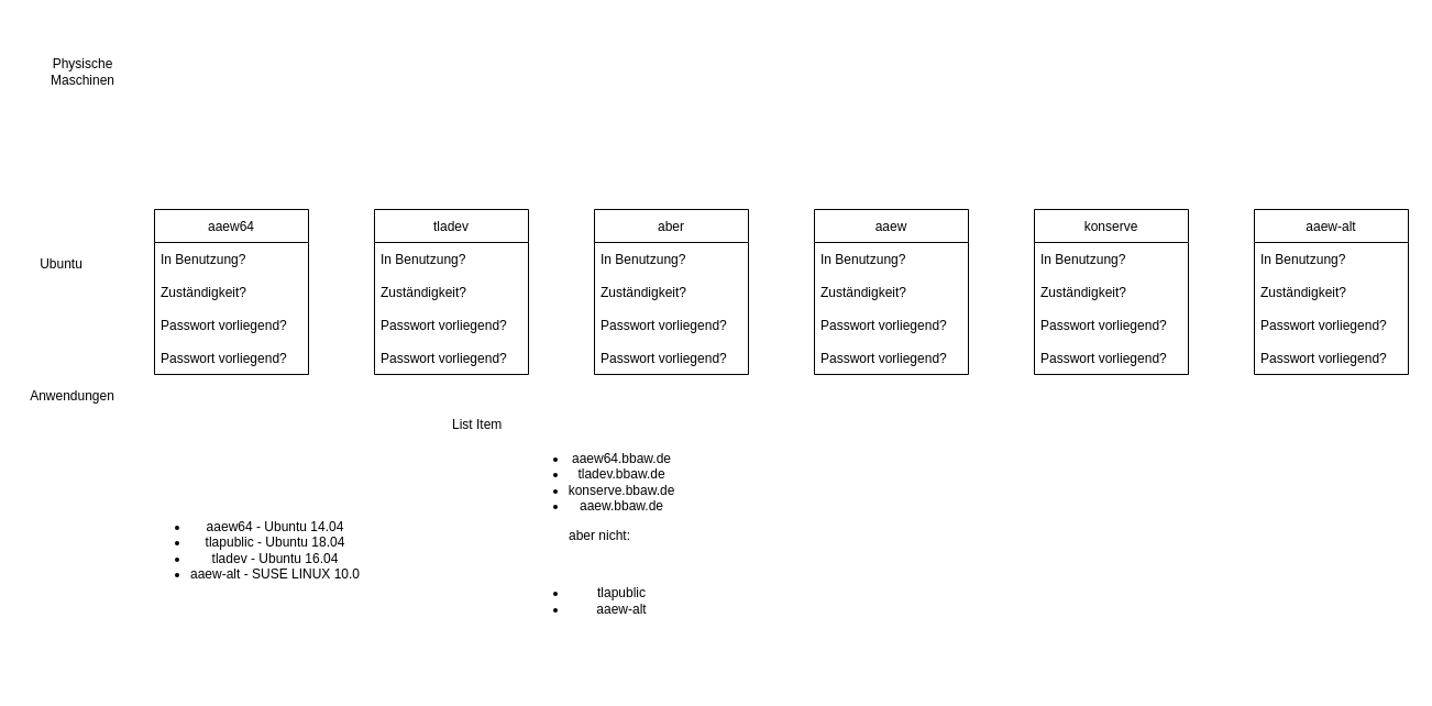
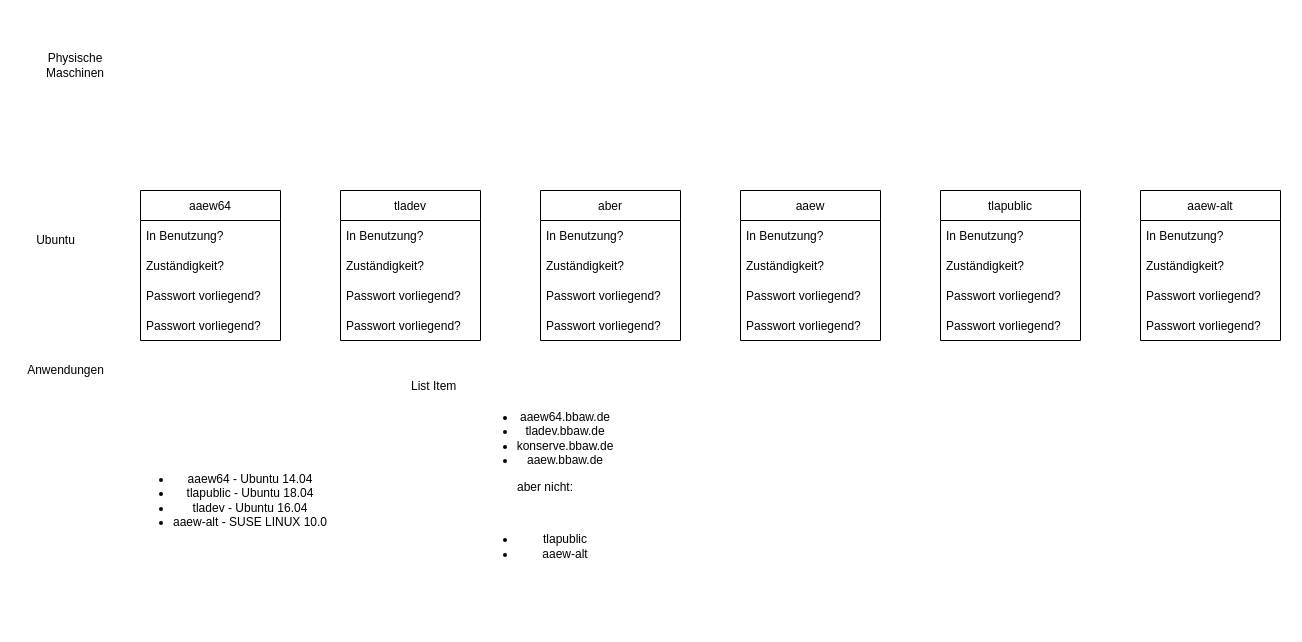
  <mxCell id="0" />
  <mxCell id="1" parent="0" />
  <mxCell id="2" value="&lt;ul class=&quot;markdown__list&quot;&gt;&lt;li&gt;&lt;span&gt;aaew64.bbaw.de&lt;/span&gt;&lt;/li&gt;&lt;li&gt;&lt;span&gt;tladev.bbaw.de&lt;/span&gt;&lt;/li&gt;&lt;li&gt;&lt;span&gt;konserve.bbaw.de&lt;/span&gt;&lt;/li&gt;&lt;li&gt;&lt;span&gt;aaew.bbaw.de&lt;/span&gt;&lt;/li&gt;&lt;/ul&gt;&lt;p&gt;aber nicht:&lt;/p&gt;&lt;br/&gt;&lt;ul class=&quot;markdown__list&quot;&gt;&lt;li&gt;&lt;span&gt;tlapublic&lt;/span&gt;&lt;/li&gt;&lt;li&gt;&lt;span&gt;aaew-alt&lt;/span&gt;&lt;/li&gt;&lt;/ul&gt;" style="text;html=1;strokeColor=none;fillColor=none;align=center;verticalAlign=middle;whiteSpace=wrap;rounded=0;" parent="1" vertex="1"><mxGeometry x="415" y="370" width="260" height="230" as="geometry" /></mxCell>
  <mxCell id="3" value="&lt;ul class=&quot;markdown__list&quot;&gt;&lt;li&gt;&lt;span&gt;aaew64 - Ubuntu 14.04&lt;/span&gt;&lt;/li&gt;&lt;li&gt;&lt;span&gt;tlapublic - Ubuntu 18.04&lt;/span&gt;&lt;/li&gt;&lt;li&gt;&lt;span&gt;tladev - Ubuntu 16.04&lt;/span&gt;&lt;/li&gt;&lt;li&gt;&lt;span&gt;aaew-alt - SUSE LINUX 10.0&lt;/span&gt;&lt;/li&gt;&lt;/ul&gt;" style="text;html=1;strokeColor=none;fillColor=none;align=center;verticalAlign=middle;whiteSpace=wrap;rounded=0;" parent="1" vertex="1"><mxGeometry x="40" y="380" width="380" height="240" as="geometry" /></mxCell>
  <mxCell id="4" value="List Item" style="text;strokeColor=none;fillColor=none;align=left;verticalAlign=middle;spacingLeft=4;spacingRight=4;overflow=hidden;points=[[0,0.5],[1,0.5]];portConstraint=eastwest;rotatable=0;" parent="1" vertex="1"><mxGeometry x="405" y="370" width="80" height="30" as="geometry" /></mxCell>
  <mxCell id="5" value="tladev" style="swimlane;fontStyle=0;childLayout=stackLayout;horizontal=1;startSize=30;horizontalStack=0;resizeParent=1;resizeParentMax=0;resizeLast=0;collapsible=1;marginBottom=0;" parent="1" vertex="1"><mxGeometry x="340" y="190" width="140" height="150" as="geometry" /></mxCell>
  <mxCell id="6" value="In Benutzung?" style="text;strokeColor=none;fillColor=none;align=left;verticalAlign=middle;spacingLeft=4;spacingRight=4;overflow=hidden;points=[[0,0.5],[1,0.5]];portConstraint=eastwest;rotatable=0;" parent="5" vertex="1"><mxGeometry y="30" width="140" height="30" as="geometry" /></mxCell>
  <mxCell id="7" value="Zuständigkeit?" style="text;strokeColor=none;fillColor=none;align=left;verticalAlign=middle;spacingLeft=4;spacingRight=4;overflow=hidden;points=[[0,0.5],[1,0.5]];portConstraint=eastwest;rotatable=0;" parent="5" vertex="1"><mxGeometry y="60" width="140" height="30" as="geometry" /></mxCell>
  <mxCell id="8" value="Passwort vorliegend?" style="text;strokeColor=none;fillColor=none;align=left;verticalAlign=middle;spacingLeft=4;spacingRight=4;overflow=hidden;points=[[0,0.5],[1,0.5]];portConstraint=eastwest;rotatable=0;" parent="5" vertex="1"><mxGeometry y="90" width="140" height="30" as="geometry" /></mxCell>
  <mxCell id="9" value="Passwort vorliegend?" style="text;strokeColor=none;fillColor=none;align=left;verticalAlign=middle;spacingLeft=4;spacingRight=4;overflow=hidden;points=[[0,0.5],[1,0.5]];portConstraint=eastwest;rotatable=0;" vertex="1" parent="5"><mxGeometry y="120" width="140" height="30" as="geometry" /></mxCell>
  <mxCell id="10" value="Physische Maschinen" style="text;html=1;strokeColor=none;fillColor=none;align=center;verticalAlign=middle;whiteSpace=wrap;rounded=0;" parent="1" vertex="1"><mxGeometry x="45" y="20" width="60" height="90" as="geometry" /></mxCell>
  <mxCell id="11" value="Ubuntu" style="text;html=1;align=center;verticalAlign=middle;resizable=0;points=[];autosize=1;strokeColor=none;fillColor=none;" parent="1" vertex="1"><mxGeometry x="30" y="230" width="50" height="20" as="geometry" /></mxCell>
- <mxCell id="12" value="Anwendungen" style="text;html=1;align=center;verticalAlign=middle;resizable=0;points=[];autosize=1;strokeColor=none;fillColor=none;" parent="1" vertex="1"><mxGeometry x="20" y="350" width="90" height="20" as="geometry" /></mxCell>
+ <mxCell id="12" value="Anwendungen" style="text;html=1;align=center;verticalAlign=middle;resizable=0;points=[];autosize=1;strokeColor=none;fillColor=none;" parent="1" vertex="1"><mxGeometry x="20" y="360" width="90" height="20" as="geometry" /></mxCell>
  <mxCell id="13" value="aaew64" style="swimlane;fontStyle=0;childLayout=stackLayout;horizontal=1;startSize=30;horizontalStack=0;resizeParent=1;resizeParentMax=0;resizeLast=0;collapsible=1;marginBottom=0;" vertex="1" parent="1"><mxGeometry x="140" y="190" width="140" height="150" as="geometry"><mxRectangle x="-720" y="200" width="70" height="30" as="alternateBounds" /></mxGeometry></mxCell>
  <mxCell id="14" value="In Benutzung?" style="text;strokeColor=none;fillColor=none;align=left;verticalAlign=middle;spacingLeft=4;spacingRight=4;overflow=hidden;points=[[0,0.5],[1,0.5]];portConstraint=eastwest;rotatable=0;" vertex="1" parent="13"><mxGeometry y="30" width="140" height="30" as="geometry" /></mxCell>
  <mxCell id="15" value="Zuständigkeit?" style="text;strokeColor=none;fillColor=none;align=left;verticalAlign=middle;spacingLeft=4;spacingRight=4;overflow=hidden;points=[[0,0.5],[1,0.5]];portConstraint=eastwest;rotatable=0;" vertex="1" parent="13"><mxGeometry y="60" width="140" height="30" as="geometry" /></mxCell>
  <mxCell id="16" value="Passwort vorliegend?" style="text;strokeColor=none;fillColor=none;align=left;verticalAlign=middle;spacingLeft=4;spacingRight=4;overflow=hidden;points=[[0,0.5],[1,0.5]];portConstraint=eastwest;rotatable=0;" vertex="1" parent="13"><mxGeometry y="90" width="140" height="30" as="geometry" /></mxCell>
  <mxCell id="17" value="Passwort vorliegend?" style="text;strokeColor=none;fillColor=none;align=left;verticalAlign=middle;spacingLeft=4;spacingRight=4;overflow=hidden;points=[[0,0.5],[1,0.5]];portConstraint=eastwest;rotatable=0;" vertex="1" parent="13"><mxGeometry y="120" width="140" height="30" as="geometry" /></mxCell>
  <mxCell id="18" value="aber" style="swimlane;fontStyle=0;childLayout=stackLayout;horizontal=1;startSize=30;horizontalStack=0;resizeParent=1;resizeParentMax=0;resizeLast=0;collapsible=1;marginBottom=0;" vertex="1" parent="1"><mxGeometry x="540" y="190" width="140" height="150" as="geometry" /></mxCell>
  <mxCell id="19" value="In Benutzung?" style="text;strokeColor=none;fillColor=none;align=left;verticalAlign=middle;spacingLeft=4;spacingRight=4;overflow=hidden;points=[[0,0.5],[1,0.5]];portConstraint=eastwest;rotatable=0;" vertex="1" parent="18"><mxGeometry y="30" width="140" height="30" as="geometry" /></mxCell>
  <mxCell id="20" value="Zuständigkeit?" style="text;strokeColor=none;fillColor=none;align=left;verticalAlign=middle;spacingLeft=4;spacingRight=4;overflow=hidden;points=[[0,0.5],[1,0.5]];portConstraint=eastwest;rotatable=0;" vertex="1" parent="18"><mxGeometry y="60" width="140" height="30" as="geometry" /></mxCell>
  <mxCell id="21" value="Passwort vorliegend?" style="text;strokeColor=none;fillColor=none;align=left;verticalAlign=middle;spacingLeft=4;spacingRight=4;overflow=hidden;points=[[0,0.5],[1,0.5]];portConstraint=eastwest;rotatable=0;" vertex="1" parent="18"><mxGeometry y="90" width="140" height="30" as="geometry" /></mxCell>
  <mxCell id="22" value="Passwort vorliegend?" style="text;strokeColor=none;fillColor=none;align=left;verticalAlign=middle;spacingLeft=4;spacingRight=4;overflow=hidden;points=[[0,0.5],[1,0.5]];portConstraint=eastwest;rotatable=0;" vertex="1" parent="18"><mxGeometry y="120" width="140" height="30" as="geometry" /></mxCell>
  <mxCell id="23" value="aaew" style="swimlane;fontStyle=0;childLayout=stackLayout;horizontal=1;startSize=30;horizontalStack=0;resizeParent=1;resizeParentMax=0;resizeLast=0;collapsible=1;marginBottom=0;" vertex="1" parent="1"><mxGeometry x="740" y="190" width="140" height="150" as="geometry" /></mxCell>
  <mxCell id="24" value="In Benutzung?" style="text;strokeColor=none;fillColor=none;align=left;verticalAlign=middle;spacingLeft=4;spacingRight=4;overflow=hidden;points=[[0,0.5],[1,0.5]];portConstraint=eastwest;rotatable=0;" vertex="1" parent="23"><mxGeometry y="30" width="140" height="30" as="geometry" /></mxCell>
  <mxCell id="25" value="Zuständigkeit?" style="text;strokeColor=none;fillColor=none;align=left;verticalAlign=middle;spacingLeft=4;spacingRight=4;overflow=hidden;points=[[0,0.5],[1,0.5]];portConstraint=eastwest;rotatable=0;" vertex="1" parent="23"><mxGeometry y="60" width="140" height="30" as="geometry" /></mxCell>
  <mxCell id="26" value="Passwort vorliegend?" style="text;strokeColor=none;fillColor=none;align=left;verticalAlign=middle;spacingLeft=4;spacingRight=4;overflow=hidden;points=[[0,0.5],[1,0.5]];portConstraint=eastwest;rotatable=0;" vertex="1" parent="23"><mxGeometry y="90" width="140" height="30" as="geometry" /></mxCell>
  <mxCell id="27" value="Passwort vorliegend?" style="text;strokeColor=none;fillColor=none;align=left;verticalAlign=middle;spacingLeft=4;spacingRight=4;overflow=hidden;points=[[0,0.5],[1,0.5]];portConstraint=eastwest;rotatable=0;" vertex="1" parent="23"><mxGeometry y="120" width="140" height="30" as="geometry" /></mxCell>
- <mxCell id="28" value="konserve" style="swimlane;fontStyle=0;childLayout=stackLayout;horizontal=1;startSize=30;horizontalStack=0;resizeParent=1;resizeParentMax=0;resizeLast=0;collapsible=1;marginBottom=0;" vertex="1" parent="1"><mxGeometry x="940" y="190" width="140" height="150" as="geometry" /></mxCell>
+ <mxCell id="28" value="tlapublic" style="swimlane;fontStyle=0;childLayout=stackLayout;horizontal=1;startSize=30;horizontalStack=0;resizeParent=1;resizeParentMax=0;resizeLast=0;collapsible=1;marginBottom=0;" vertex="1" parent="1"><mxGeometry x="940" y="190" width="140" height="150" as="geometry" /></mxCell>
  <mxCell id="29" value="In Benutzung?" style="text;strokeColor=none;fillColor=none;align=left;verticalAlign=middle;spacingLeft=4;spacingRight=4;overflow=hidden;points=[[0,0.5],[1,0.5]];portConstraint=eastwest;rotatable=0;" vertex="1" parent="28"><mxGeometry y="30" width="140" height="30" as="geometry" /></mxCell>
  <mxCell id="30" value="Zuständigkeit?" style="text;strokeColor=none;fillColor=none;align=left;verticalAlign=middle;spacingLeft=4;spacingRight=4;overflow=hidden;points=[[0,0.5],[1,0.5]];portConstraint=eastwest;rotatable=0;" vertex="1" parent="28"><mxGeometry y="60" width="140" height="30" as="geometry" /></mxCell>
  <mxCell id="31" value="Passwort vorliegend?" style="text;strokeColor=none;fillColor=none;align=left;verticalAlign=middle;spacingLeft=4;spacingRight=4;overflow=hidden;points=[[0,0.5],[1,0.5]];portConstraint=eastwest;rotatable=0;" vertex="1" parent="28"><mxGeometry y="90" width="140" height="30" as="geometry" /></mxCell>
  <mxCell id="32" value="Passwort vorliegend?" style="text;strokeColor=none;fillColor=none;align=left;verticalAlign=middle;spacingLeft=4;spacingRight=4;overflow=hidden;points=[[0,0.5],[1,0.5]];portConstraint=eastwest;rotatable=0;" vertex="1" parent="28"><mxGeometry y="120" width="140" height="30" as="geometry" /></mxCell>
  <mxCell id="33" value="aaew-alt" style="swimlane;fontStyle=0;childLayout=stackLayout;horizontal=1;startSize=30;horizontalStack=0;resizeParent=1;resizeParentMax=0;resizeLast=0;collapsible=1;marginBottom=0;" vertex="1" parent="1"><mxGeometry x="1140" y="190" width="140" height="150" as="geometry" /></mxCell>
  <mxCell id="34" value="In Benutzung?" style="text;strokeColor=none;fillColor=none;align=left;verticalAlign=middle;spacingLeft=4;spacingRight=4;overflow=hidden;points=[[0,0.5],[1,0.5]];portConstraint=eastwest;rotatable=0;" vertex="1" parent="33"><mxGeometry y="30" width="140" height="30" as="geometry" /></mxCell>
  <mxCell id="35" value="Zuständigkeit?" style="text;strokeColor=none;fillColor=none;align=left;verticalAlign=middle;spacingLeft=4;spacingRight=4;overflow=hidden;points=[[0,0.5],[1,0.5]];portConstraint=eastwest;rotatable=0;" vertex="1" parent="33"><mxGeometry y="60" width="140" height="30" as="geometry" /></mxCell>
  <mxCell id="36" value="Passwort vorliegend?" style="text;strokeColor=none;fillColor=none;align=left;verticalAlign=middle;spacingLeft=4;spacingRight=4;overflow=hidden;points=[[0,0.5],[1,0.5]];portConstraint=eastwest;rotatable=0;" vertex="1" parent="33"><mxGeometry y="90" width="140" height="30" as="geometry" /></mxCell>
  <mxCell id="37" value="Passwort vorliegend?" style="text;strokeColor=none;fillColor=none;align=left;verticalAlign=middle;spacingLeft=4;spacingRight=4;overflow=hidden;points=[[0,0.5],[1,0.5]];portConstraint=eastwest;rotatable=0;" vertex="1" parent="33"><mxGeometry y="120" width="140" height="30" as="geometry" /></mxCell>
